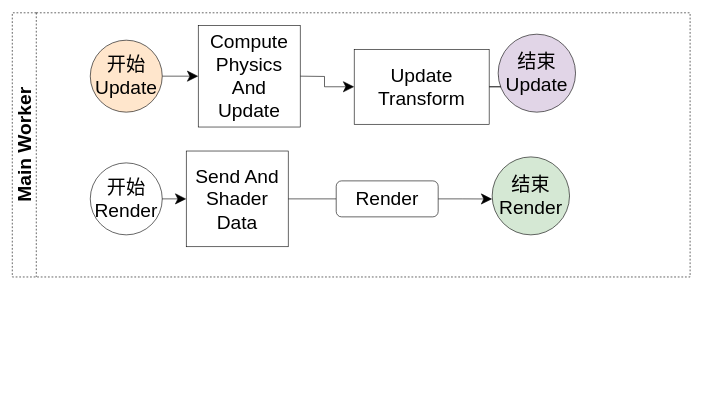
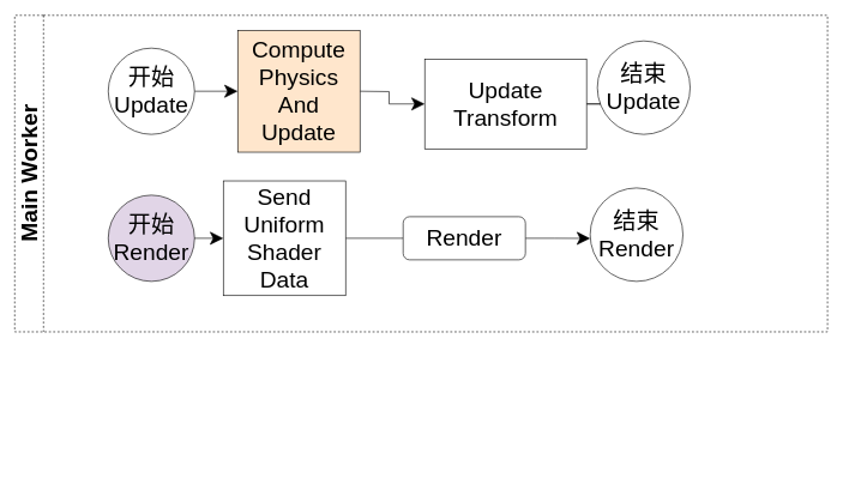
  <mxCell id="0" />
  <mxCell id="1" parent="0" />
  <mxCell id="2" value="&lt;font style=&quot;font-size: 32px&quot;&gt;Main Worker&lt;/font&gt;" style="swimlane;html=1;childLayout=stackLayout;resizeParent=1;resizeParentMax=0;horizontal=0;startSize=40;horizontalStack=0;fontSize=22;dashed=1;" parent="1" vertex="1"><mxGeometry x="20" y="20.58" width="1130" height="440.42" as="geometry"><mxRectangle x="120" y="120" width="30" height="50" as="alternateBounds" /></mxGeometry></mxCell>
  <mxCell id="3" style="edgeStyle=orthogonalEdgeStyle;rounded=0;orthogonalLoop=1;jettySize=auto;html=1;endArrow=classic;endFill=1;fontSize=22;" parent="1" edge="1"><mxGeometry relative="1" as="geometry"><mxPoint x="90" y="675.59" as="sourcePoint" /><mxPoint x="90.034" y="675.59" as="targetPoint" /></mxGeometry></mxCell>
  <mxCell id="4" value="" style="edgeStyle=orthogonalEdgeStyle;rounded=0;orthogonalLoop=1;jettySize=auto;html=1;fontSize=32;endSize=16;startSize=16;" parent="1" edge="1"><mxGeometry relative="1" as="geometry"><mxPoint x="270" y="126.21" as="sourcePoint" /><mxPoint x="330" y="126.21" as="targetPoint" /></mxGeometry></mxCell>
  <mxCell id="5" value="" style="edgeStyle=orthogonalEdgeStyle;rounded=0;orthogonalLoop=1;jettySize=auto;html=1;fontSize=32;endSize=16;startSize=16;" parent="1" target="8" edge="1"><mxGeometry relative="1" as="geometry"><mxPoint x="500" y="126.2" as="sourcePoint" /></mxGeometry></mxCell>
  <mxCell id="6" value="" style="edgeStyle=orthogonalEdgeStyle;rounded=0;orthogonalLoop=1;jettySize=auto;html=1;fontSize=32;" parent="1" source="8" edge="1"><mxGeometry relative="1" as="geometry"><mxPoint x="830" y="126.21" as="targetPoint" /></mxGeometry></mxCell>
  <mxCell id="7" value="" style="edgeStyle=orthogonalEdgeStyle;rounded=0;orthogonalLoop=1;jettySize=auto;html=1;fontSize=32;endSize=16;startSize=16;" parent="1" source="8" edge="1"><mxGeometry relative="1" as="geometry"><mxPoint x="830" y="126.21" as="targetPoint" /></mxGeometry></mxCell>
  <mxCell id="8" value="Update Transform" style="whiteSpace=wrap;html=1;fontSize=32;" parent="1" vertex="1"><mxGeometry x="590" y="81.42" width="225" height="125" as="geometry" /></mxCell>
- <mxCell id="9" value="结束Update" style="ellipse;whiteSpace=wrap;html=1;fontSize=32;fillColor=#e1d5e7;" parent="1" vertex="1"><mxGeometry x="830" y="56.22" width="129" height="129.99" as="geometry" /></mxCell>
+ <mxCell id="9" value="结束Update" style="ellipse;whiteSpace=wrap;html=1;fontSize=32;" parent="1" vertex="1"><mxGeometry x="830" y="56.22" width="129" height="129.99" as="geometry" /></mxCell>
  <mxCell id="10" value="" style="edgeStyle=orthogonalEdgeStyle;rounded=0;orthogonalLoop=1;jettySize=auto;html=1;fontSize=32;endSize=16;startSize=16;" parent="1" edge="1"><mxGeometry relative="1" as="geometry"><mxPoint x="250" y="330.79" as="sourcePoint" /><mxPoint x="310" y="330.79" as="targetPoint" /></mxGeometry></mxCell>
  <mxCell id="11" value="" style="edgeStyle=orthogonalEdgeStyle;rounded=0;orthogonalLoop=1;jettySize=auto;html=1;fontSize=32;startSize=16;endSize=16;endArrow=none;" parent="1" source="12" target="14" edge="1"><mxGeometry relative="1" as="geometry" /></mxCell>
- <mxCell id="12" value="Send And Shader Data" style="whiteSpace=wrap;html=1;fontSize=32;" parent="1" vertex="1"><mxGeometry x="310" y="251" width="170" height="159.58" as="geometry" /></mxCell>
+ <mxCell id="12" value="Send Uniform Shader Data" style="whiteSpace=wrap;html=1;fontSize=32;" parent="1" vertex="1"><mxGeometry x="310" y="251" width="170" height="159.58" as="geometry" /></mxCell>
  <mxCell id="13" value="" style="edgeStyle=orthogonalEdgeStyle;rounded=0;orthogonalLoop=1;jettySize=auto;html=1;fontSize=32;startSize=16;endSize=16;" parent="1" source="14" edge="1"><mxGeometry relative="1" as="geometry"><mxPoint x="820" y="331" as="targetPoint" /></mxGeometry></mxCell>
  <mxCell id="14" value="Render" style="whiteSpace=wrap;html=1;fontSize=32;rounded=1;" parent="1" vertex="1"><mxGeometry x="560" y="300.78" width="170" height="60" as="geometry" /></mxCell>
- <mxCell id="15" value="结束Render" style="ellipse;whiteSpace=wrap;html=1;fontSize=32;fillColor=#d5e8d4;" parent="1" vertex="1"><mxGeometry x="820" y="260.8" width="129" height="129.99" as="geometry" /></mxCell>
- <mxCell id="16" value="Compute Physics And Update" style="whiteSpace=wrap;html=1;fontSize=32;" parent="1" vertex="1"><mxGeometry x="330" y="41.42" width="170" height="169.58" as="geometry" /></mxCell>
- <mxCell id="17" value="开始Update" style="ellipse;whiteSpace=wrap;html=1;fontSize=32;fillColor=#ffe6cc;" parent="1" vertex="1"><mxGeometry x="150" y="66.21" width="120" height="120" as="geometry" /></mxCell>
- <mxCell id="18" value="开始Render" style="ellipse;whiteSpace=wrap;html=1;fontSize=32;" parent="1" vertex="1"><mxGeometry x="150" y="270.79" width="120" height="120" as="geometry" /></mxCell>
+ <mxCell id="15" value="结束Render" style="ellipse;whiteSpace=wrap;html=1;fontSize=32;" parent="1" vertex="1"><mxGeometry x="820" y="260.8" width="129" height="129.99" as="geometry" /></mxCell>
+ <mxCell id="16" value="Compute Physics And Update" style="whiteSpace=wrap;html=1;fontSize=32;fillColor=#ffe6cc;" parent="1" vertex="1"><mxGeometry x="330" y="41.42" width="170" height="169.58" as="geometry" /></mxCell>
+ <mxCell id="17" value="开始Update" style="ellipse;whiteSpace=wrap;html=1;fontSize=32;" parent="1" vertex="1"><mxGeometry x="150" y="66.21" width="120" height="120" as="geometry" /></mxCell>
+ <mxCell id="18" value="开始Render" style="ellipse;whiteSpace=wrap;html=1;fontSize=32;fillColor=#e1d5e7;" parent="1" vertex="1"><mxGeometry x="150" y="270.79" width="120" height="120" as="geometry" /></mxCell>
